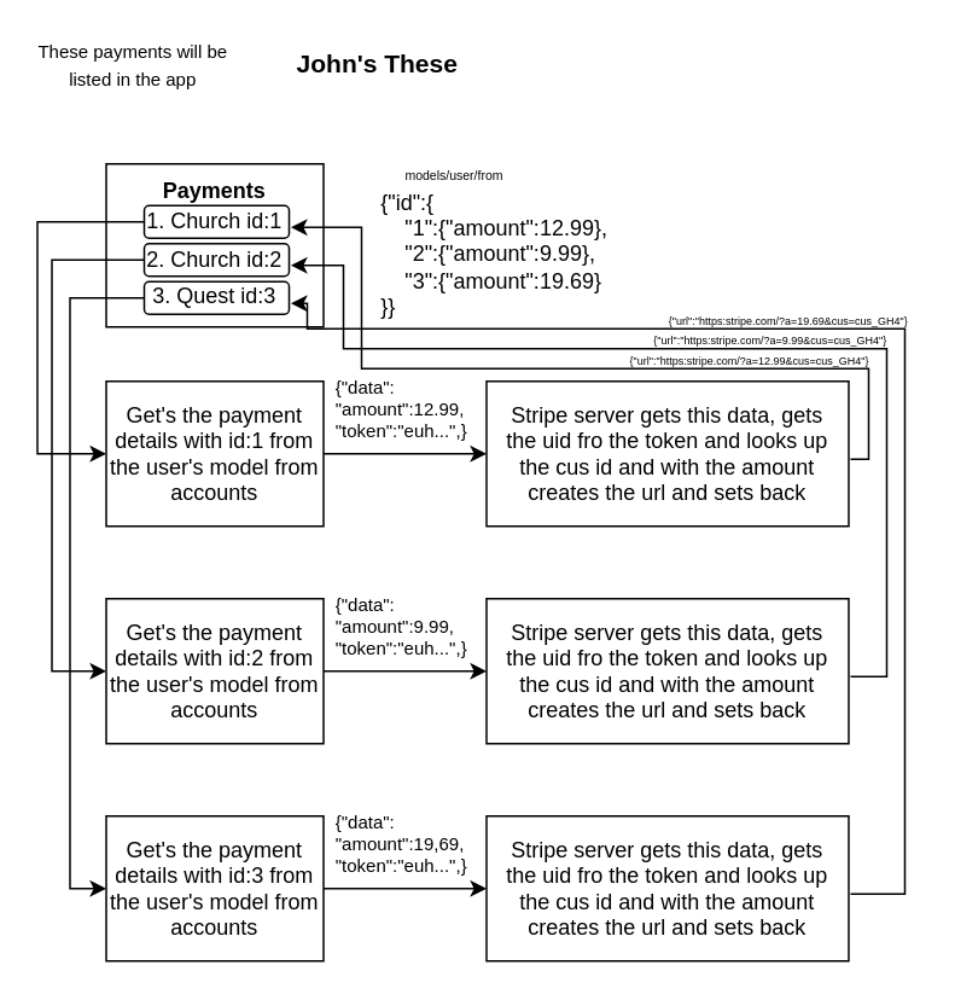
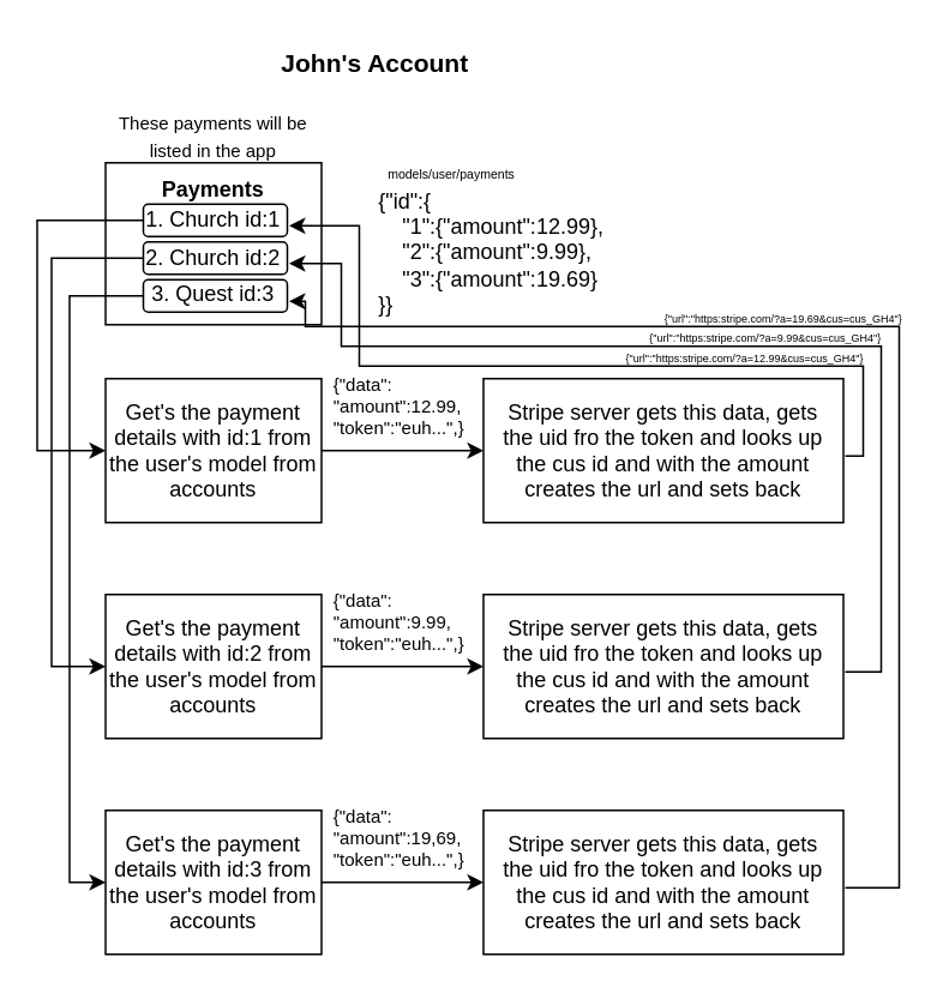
  <mxCell id="0" />
  <mxCell id="1" parent="0" />
  <mxCell id="2" style="edgeStyle=orthogonalEdgeStyle;rounded=0;orthogonalLoop=1;jettySize=auto;html=1;exitX=1;exitY=0.5;exitDx=0;exitDy=0;" edge="1" parent="1" source="3" target="13"><mxGeometry relative="1" as="geometry" /></mxCell>
  <mxCell id="3" value="Get's the payment details with id:1 from the user's model from accounts" style="rounded=0;whiteSpace=wrap;html=1;" vertex="1" parent="1"><mxGeometry x="58" y="210" width="120" height="80" as="geometry" /></mxCell>
  <mxCell id="4" value="&lt;b&gt;Payments&lt;/b&gt;&lt;div style=&quot;line-height: 170%;&quot;&gt;1. Church id:1&lt;/div&gt;&lt;div style=&quot;line-height: 170%;&quot;&gt;2. Church id:2&lt;/div&gt;&lt;div style=&quot;line-height: 170%;&quot;&gt;3. Quest id:3&lt;/div&gt;" style="rounded=0;whiteSpace=wrap;html=1;" vertex="1" parent="1"><mxGeometry x="58" y="90" width="120" height="90" as="geometry" /></mxCell>
- <mxCell id="5" value="&lt;font style=&quot;font-size: 10px;&quot;&gt;These payments will be listed in the app&lt;/font&gt;" style="text;html=1;align=center;verticalAlign=middle;whiteSpace=wrap;rounded=0;" vertex="1" parent="1"><mxGeometry x="8" y="20" width="130" height="30" as="geometry" /></mxCell>
- <mxCell id="6" value="&lt;b&gt;&lt;font style=&quot;font-size: 14px;&quot;&gt;John's These&lt;/font&gt;&lt;/b&gt;" style="text;html=1;align=center;verticalAlign=middle;whiteSpace=wrap;rounded=0;" vertex="1" parent="1"><mxGeometry x="148" y="20" width="120" height="30" as="geometry" /></mxCell>
+ <mxCell id="5" value="&lt;font style=&quot;font-size: 10px;&quot;&gt;These payments will be listed in the app&lt;/font&gt;" style="text;html=1;align=center;verticalAlign=middle;whiteSpace=wrap;rounded=0;" vertex="1" parent="1"><mxGeometry x="53" y="60" width="130" height="30" as="geometry" /></mxCell>
+ <mxCell id="6" value="&lt;b&gt;&lt;font style=&quot;font-size: 14px;&quot;&gt;John's Account&lt;/font&gt;&lt;/b&gt;" style="text;html=1;align=center;verticalAlign=middle;whiteSpace=wrap;rounded=0;" vertex="1" parent="1"><mxGeometry x="148" y="20" width="120" height="30" as="geometry" /></mxCell>
  <mxCell id="7" value="" style="rounded=1;whiteSpace=wrap;html=1;fillColor=none;" vertex="1" parent="1"><mxGeometry x="79" y="113" width="80" height="18" as="geometry" /></mxCell>
  <mxCell id="8" style="edgeStyle=orthogonalEdgeStyle;rounded=0;orthogonalLoop=1;jettySize=auto;html=1;exitX=0;exitY=0.5;exitDx=0;exitDy=0;entryX=0;entryY=0.5;entryDx=0;entryDy=0;" edge="1" parent="1" source="9" target="21"><mxGeometry relative="1" as="geometry"><Array as="points"><mxPoint x="28" y="143" /><mxPoint x="28" y="370" /></Array></mxGeometry></mxCell>
  <mxCell id="9" value="" style="rounded=1;whiteSpace=wrap;html=1;fillColor=none;" vertex="1" parent="1"><mxGeometry x="79" y="134" width="80" height="18" as="geometry" /></mxCell>
  <mxCell id="10" style="edgeStyle=orthogonalEdgeStyle;rounded=0;orthogonalLoop=1;jettySize=auto;html=1;exitX=0;exitY=0.5;exitDx=0;exitDy=0;entryX=0;entryY=0.5;entryDx=0;entryDy=0;" edge="1" parent="1" source="11" target="27"><mxGeometry relative="1" as="geometry" /></mxCell>
  <mxCell id="11" value="" style="rounded=1;whiteSpace=wrap;html=1;fillColor=none;" vertex="1" parent="1"><mxGeometry x="79" y="155" width="80" height="18" as="geometry" /></mxCell>
  <mxCell id="12" style="edgeStyle=orthogonalEdgeStyle;rounded=0;orthogonalLoop=1;jettySize=auto;html=1;exitX=1;exitY=0.5;exitDx=0;exitDy=0;entryX=1;entryY=0.5;entryDx=0;entryDy=0;" edge="1" parent="1"><mxGeometry relative="1" as="geometry"><mxPoint x="469" y="253" as="sourcePoint" /><mxPoint x="160" y="125" as="targetPoint" /><Array as="points"><mxPoint x="479" y="253" /><mxPoint x="479" y="203" /><mxPoint x="199" y="203" /><mxPoint x="199" y="125" /></Array></mxGeometry></mxCell>
  <mxCell id="13" value="" style="rounded=0;whiteSpace=wrap;html=1;" vertex="1" parent="1"><mxGeometry x="268" y="210" width="200" height="80" as="geometry" /></mxCell>
  <mxCell id="14" value="" style="group" vertex="1" connectable="0" parent="1"><mxGeometry x="208" y="90" width="130" height="90" as="geometry" /></mxCell>
  <mxCell id="15" value="&lt;div&gt;{&quot;id&quot;:{&lt;/div&gt;&lt;div&gt;&amp;nbsp; &amp;nbsp; &quot;1&quot;:{&quot;amount&quot;:12.99},&lt;/div&gt;&lt;div&gt;&amp;nbsp; &amp;nbsp; &quot;2&quot;:{&quot;amount&quot;:9.99},&lt;/div&gt;&lt;div&gt;&amp;nbsp; &amp;nbsp; &quot;3&quot;:{&quot;amount&quot;:19.69}&lt;/div&gt;&lt;div&gt;}}&lt;/div&gt;" style="text;html=1;align=left;verticalAlign=middle;whiteSpace=wrap;rounded=0;" vertex="1" parent="14"><mxGeometry y="10" width="130" height="80" as="geometry" /></mxCell>
- <mxCell id="16" value="&lt;font style=&quot;font-size: 7px;&quot;&gt;models/user/from&lt;/font&gt;" style="text;html=1;align=center;verticalAlign=middle;whiteSpace=wrap;rounded=0;" vertex="1" parent="14"><mxGeometry width="85" height="10" as="geometry" /></mxCell>
+ <mxCell id="16" value="&lt;font style=&quot;font-size: 7px;&quot;&gt;models/user/payments&lt;/font&gt;" style="text;html=1;align=center;verticalAlign=middle;whiteSpace=wrap;rounded=0;" vertex="1" parent="14"><mxGeometry width="85" height="10" as="geometry" /></mxCell>
  <mxCell id="17" style="edgeStyle=orthogonalEdgeStyle;rounded=0;orthogonalLoop=1;jettySize=auto;html=1;exitX=0;exitY=0.5;exitDx=0;exitDy=0;entryX=0;entryY=0.5;entryDx=0;entryDy=0;" edge="1" parent="1" source="7" target="3"><mxGeometry relative="1" as="geometry"><mxPoint x="61.31" y="119.36" as="sourcePoint" /><mxPoint x="158.99" y="230" as="targetPoint" /><Array as="points"><mxPoint x="20" y="122" /><mxPoint x="20" y="250" /></Array></mxGeometry></mxCell>
  <mxCell id="18" value="{&quot;data&quot;:&lt;div style=&quot;font-size: 10px;&quot;&gt;&quot;amount&quot;:12.99,&lt;/div&gt;&lt;div style=&quot;font-size: 10px;&quot;&gt;&quot;token&quot;:&quot;euh...&quot;,&lt;span style=&quot;background-color: initial; font-size: 10px;&quot;&gt;}&lt;/span&gt;&lt;/div&gt;" style="text;html=1;align=left;verticalAlign=middle;whiteSpace=wrap;rounded=0;fontSize=10;" vertex="1" parent="1"><mxGeometry x="183" y="210" width="60" height="30" as="geometry" /></mxCell>
  <mxCell id="19" value="Stripe server gets this data, gets the uid fro the token and looks up the cus id and with the amount creates the url and sets back" style="text;html=1;align=center;verticalAlign=middle;whiteSpace=wrap;rounded=0;" vertex="1" parent="1"><mxGeometry x="273" y="219.5" width="190" height="61" as="geometry" /></mxCell>
  <mxCell id="20" style="edgeStyle=orthogonalEdgeStyle;rounded=0;orthogonalLoop=1;jettySize=auto;html=1;exitX=1;exitY=0.5;exitDx=0;exitDy=0;" edge="1" parent="1" source="21" target="23"><mxGeometry relative="1" as="geometry" /></mxCell>
  <mxCell id="21" value="Get's the payment details with id:2 from the user's model from accounts" style="rounded=0;whiteSpace=wrap;html=1;" vertex="1" parent="1"><mxGeometry x="58" y="330" width="120" height="80" as="geometry" /></mxCell>
  <mxCell id="22" style="edgeStyle=orthogonalEdgeStyle;rounded=0;orthogonalLoop=1;jettySize=auto;html=1;exitX=1;exitY=0.5;exitDx=0;exitDy=0;entryX=1;entryY=0.5;entryDx=0;entryDy=0;" edge="1" parent="1"><mxGeometry relative="1" as="geometry"><mxPoint x="469" y="373" as="sourcePoint" /><mxPoint x="160" y="146" as="targetPoint" /><Array as="points"><mxPoint x="489" y="373" /><mxPoint x="489" y="192" /><mxPoint x="189" y="192" /><mxPoint x="189" y="146" /></Array></mxGeometry></mxCell>
  <mxCell id="23" value="" style="rounded=0;whiteSpace=wrap;html=1;" vertex="1" parent="1"><mxGeometry x="268" y="330" width="200" height="80" as="geometry" /></mxCell>
  <mxCell id="24" value="{&quot;data&quot;:&lt;div style=&quot;font-size: 10px;&quot;&gt;&quot;amount&quot;:9.99,&lt;/div&gt;&lt;div style=&quot;font-size: 10px;&quot;&gt;&quot;token&quot;:&quot;euh...&quot;,&lt;span style=&quot;background-color: initial; font-size: 10px;&quot;&gt;}&lt;/span&gt;&lt;/div&gt;" style="text;html=1;align=left;verticalAlign=middle;whiteSpace=wrap;rounded=0;fontSize=10;" vertex="1" parent="1"><mxGeometry x="183" y="330" width="60" height="30" as="geometry" /></mxCell>
  <mxCell id="25" value="Stripe server gets this data, gets the uid fro the token and looks up the cus id and with the amount creates the url and sets back" style="text;html=1;align=center;verticalAlign=middle;whiteSpace=wrap;rounded=0;" vertex="1" parent="1"><mxGeometry x="273" y="339.5" width="190" height="61" as="geometry" /></mxCell>
  <mxCell id="26" style="edgeStyle=orthogonalEdgeStyle;rounded=0;orthogonalLoop=1;jettySize=auto;html=1;exitX=1;exitY=0.5;exitDx=0;exitDy=0;" edge="1" parent="1" source="27" target="29"><mxGeometry relative="1" as="geometry" /></mxCell>
  <mxCell id="27" value="Get's the payment details with id:3 from the user's model from accounts" style="rounded=0;whiteSpace=wrap;html=1;" vertex="1" parent="1"><mxGeometry x="58" y="450" width="120" height="80" as="geometry" /></mxCell>
  <mxCell id="28" style="edgeStyle=orthogonalEdgeStyle;rounded=0;orthogonalLoop=1;jettySize=auto;html=1;exitX=1;exitY=0.5;exitDx=0;exitDy=0;entryX=1;entryY=0.5;entryDx=0;entryDy=0;" edge="1" parent="1"><mxGeometry relative="1" as="geometry"><mxPoint x="469" y="493" as="sourcePoint" /><mxPoint x="160" y="167" as="targetPoint" /><Array as="points"><mxPoint x="499" y="493" /><mxPoint x="499" y="181" /><mxPoint x="169" y="181" /><mxPoint x="169" y="167" /></Array></mxGeometry></mxCell>
  <mxCell id="29" value="" style="rounded=0;whiteSpace=wrap;html=1;" vertex="1" parent="1"><mxGeometry x="268" y="450" width="200" height="80" as="geometry" /></mxCell>
  <mxCell id="30" value="{&quot;data&quot;:&lt;div style=&quot;font-size: 10px;&quot;&gt;&quot;amount&quot;:19,69,&lt;/div&gt;&lt;div style=&quot;font-size: 10px;&quot;&gt;&quot;token&quot;:&quot;euh...&quot;,&lt;span style=&quot;background-color: initial; font-size: 10px;&quot;&gt;}&lt;/span&gt;&lt;/div&gt;" style="text;html=1;align=left;verticalAlign=middle;whiteSpace=wrap;rounded=0;fontSize=10;" vertex="1" parent="1"><mxGeometry x="183" y="450" width="60" height="30" as="geometry" /></mxCell>
  <mxCell id="31" value="Stripe server gets this data, gets the uid fro the token and looks up the cus id and with the amount creates the url and sets back" style="text;html=1;align=center;verticalAlign=middle;whiteSpace=wrap;rounded=0;" vertex="1" parent="1"><mxGeometry x="273" y="459.5" width="190" height="61" as="geometry" /></mxCell>
  <mxCell id="32" value="&lt;font style=&quot;font-size: 6px;&quot;&gt;{&quot;url&quot;:&quot;https:stripe.com/?a=12.99&amp;amp;cus=cus_GH4&quot;}&lt;/font&gt;" style="text;html=1;align=center;verticalAlign=middle;whiteSpace=wrap;rounded=0;" vertex="1" parent="1"><mxGeometry x="345" y="193" width="137" height="7" as="geometry" /></mxCell>
  <mxCell id="33" value="&lt;font style=&quot;font-size: 6px;&quot;&gt;{&quot;url&quot;:&quot;https:stripe.com/?a=9.99&amp;amp;cus=cus_GH4&quot;}&lt;/font&gt;" style="text;html=1;align=center;verticalAlign=middle;whiteSpace=wrap;rounded=0;" vertex="1" parent="1"><mxGeometry x="355" y="182" width="140" height="7" as="geometry" /></mxCell>
  <mxCell id="34" value="&lt;font style=&quot;font-size: 6px;&quot;&gt;{&quot;url&quot;:&quot;https:stripe.com/?a=19.69&amp;amp;cus=cus_GH4&quot;}&lt;/font&gt;" style="text;html=1;align=center;verticalAlign=middle;whiteSpace=wrap;rounded=0;" vertex="1" parent="1"><mxGeometry x="365" y="171" width="140" height="7" as="geometry" /></mxCell>
